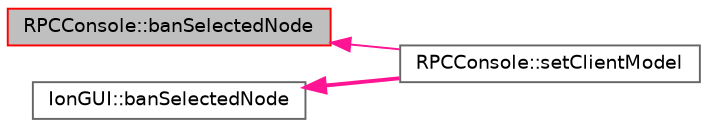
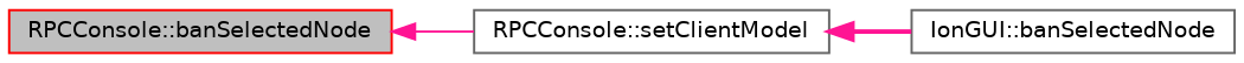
  digraph {
    rankdir=LR
    node [color=gray40 fillcolor=white fontname=Helvetica fontsize=10 shape=record style=filled]
    edge [color=deeppink dir=back fontname=Helvetica fontsize=10 labelfontname=Helvetica labelfontsize=10]
    n1 [color=red fillcolor=grey75 fontcolor=black height=0.2 label="RPCConsole::banSelectedNode" width=0.4]
    n2 [height=0.2 label="RPCConsole::setClientModel" width=0.4]
    n3 [height=0.2 label="IonGUI::banSelectedNode" width=0.4]
    n1 -> n2 [style=solid]
-   n3 -> n2 [style=bold]
+   n2 -> n3 [style=bold]
  }
